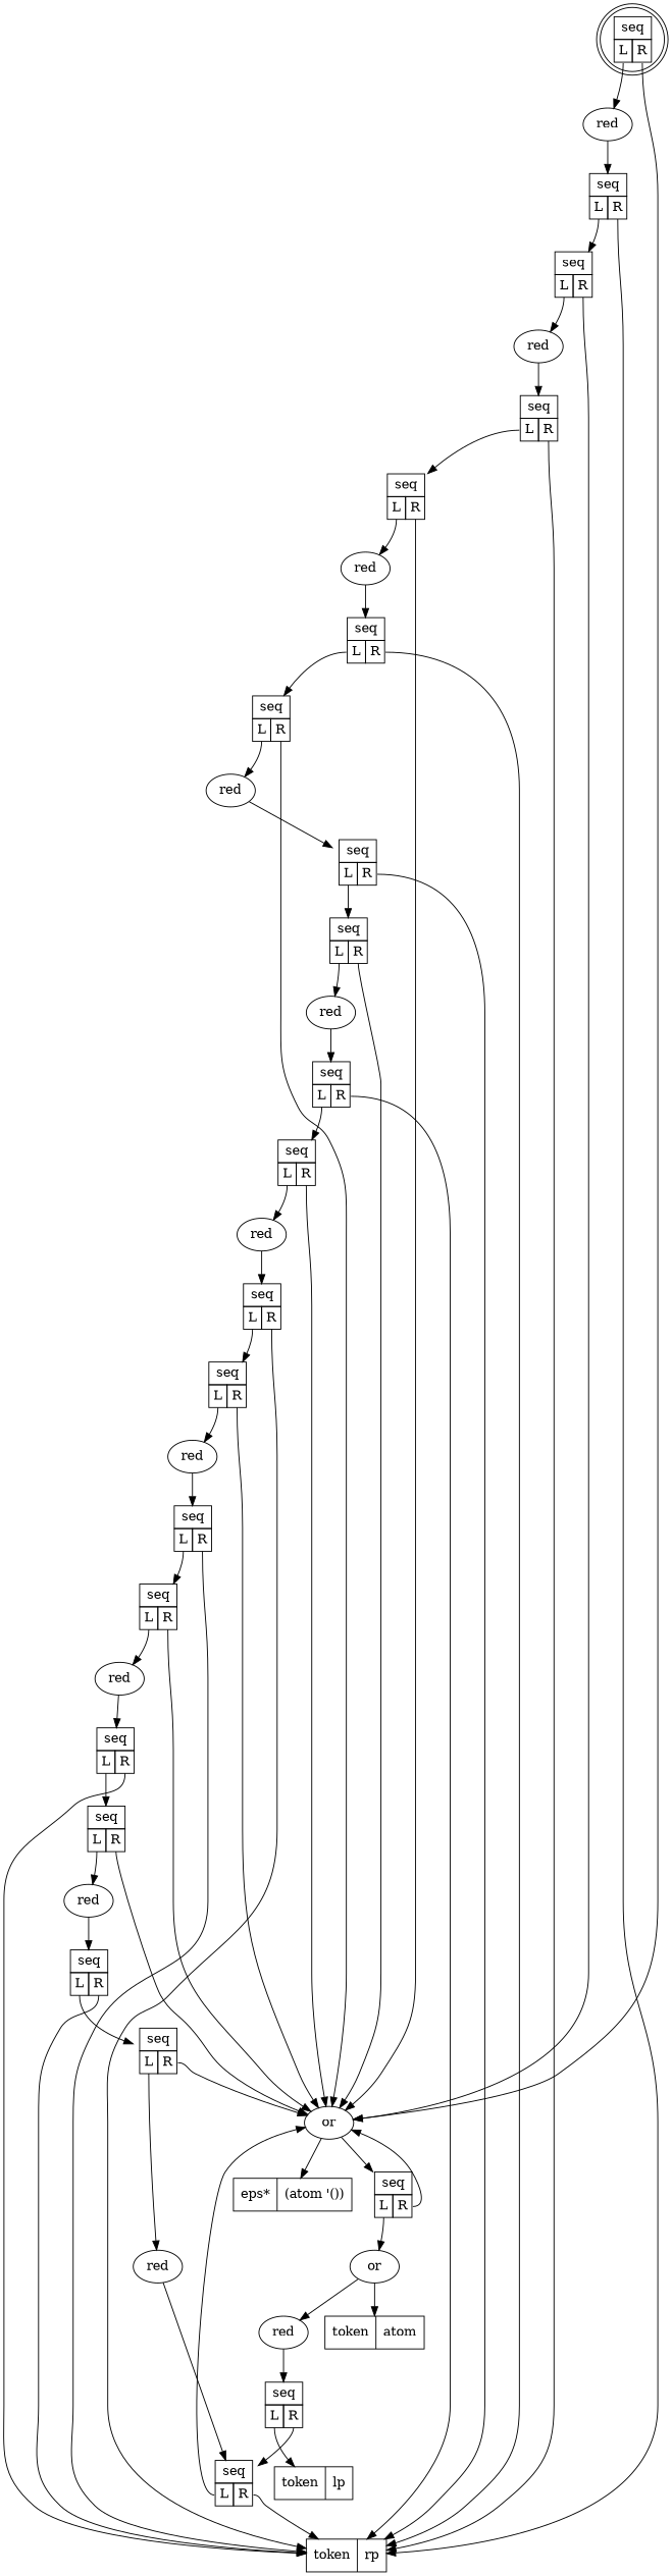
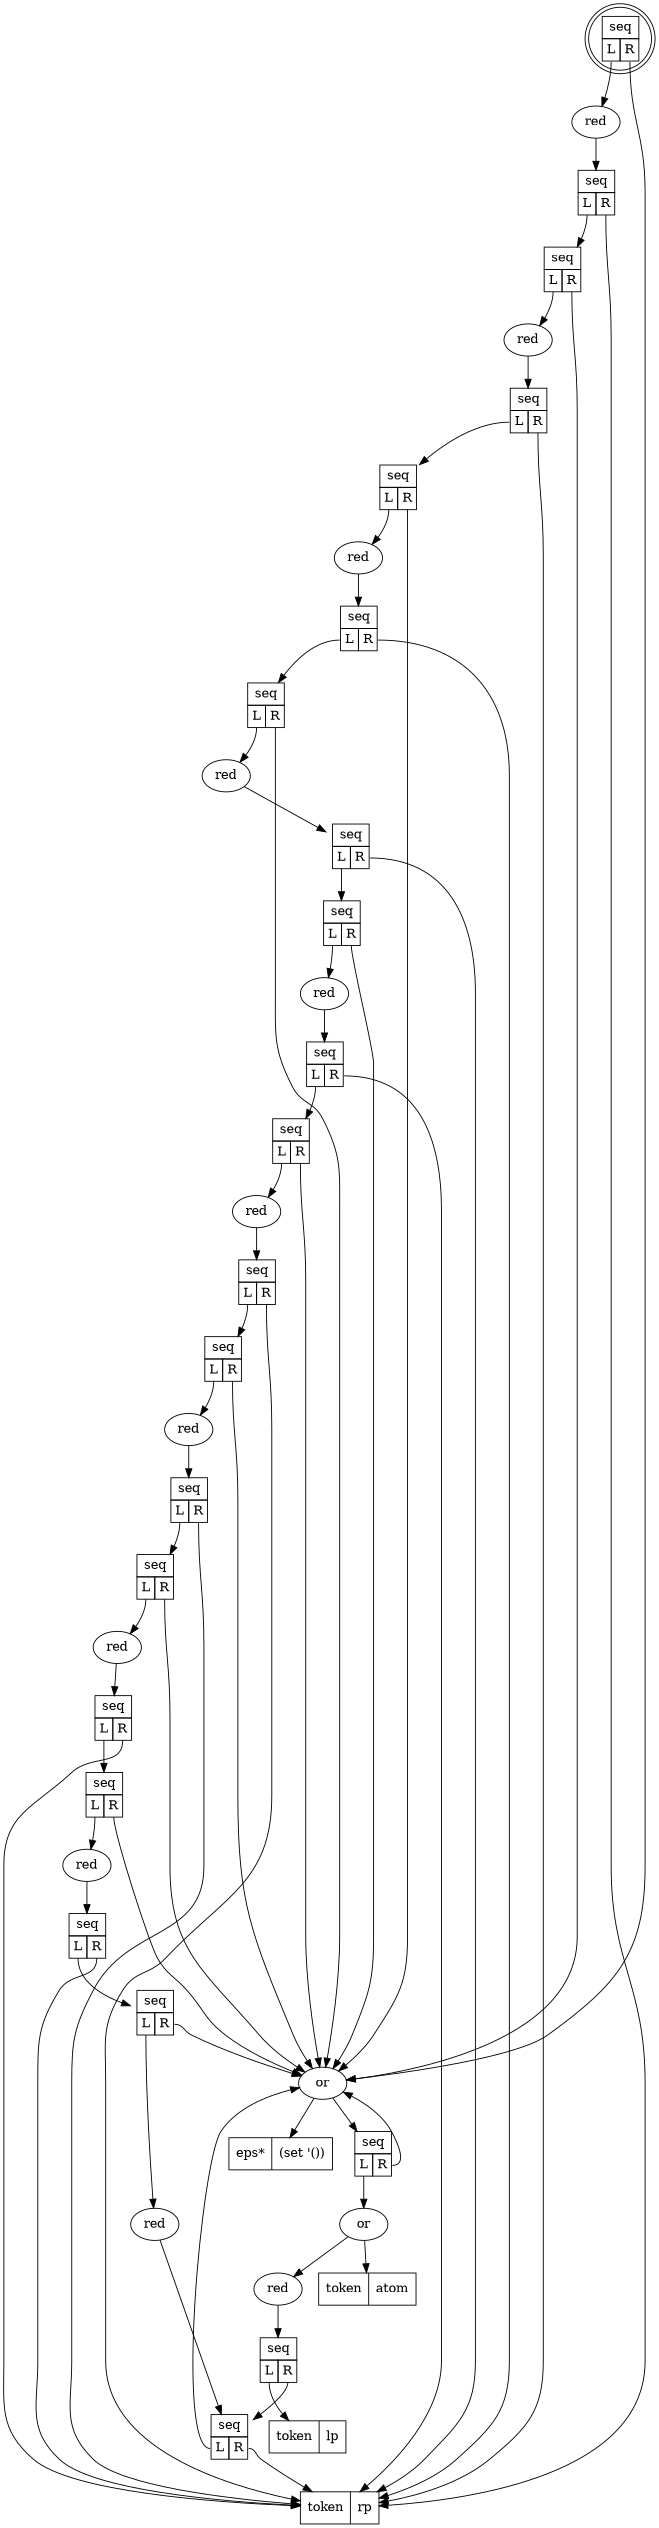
  digraph {
    node [margin=0 shape=none]
    edge [tailport=L]
    n1 [label=< <table border="0" cellborder="1" cellspacing="0" cellpadding="4"><tr><td colspan="2">seq</td></tr><tr><td port="L">L</td><td port="R">R</td></tr></table>> shape=doublecircle]
    n2 [label=red margin="" shape=""]
    n3 [label=or margin="" shape=""]
    n4 [label=< <table border="0" cellborder="1" cellspacing="0" cellpadding="4"><tr><td colspan="2">seq</td></tr><tr><td port="L">L</td><td port="R">R</td></tr></table>>]
    n5 [label=< <table border="0" cellborder="1" cellspacing="0" cellpadding="4"><tr><td colspan="2">seq</td></tr><tr><td port="L">L</td><td port="R">R</td></tr></table>>]
    n6 [label="token | rp" shape=record margin=""]
    n7 [label=red margin="" shape=""]
    n8 [label=< <table border="0" cellborder="1" cellspacing="0" cellpadding="4"><tr><td colspan="2">seq</td></tr><tr><td port="L">L</td><td port="R">R</td></tr></table>>]
    n9 [label=< <table border="0" cellborder="1" cellspacing="0" cellpadding="4"><tr><td colspan="2">seq</td></tr><tr><td port="L">L</td><td port="R">R</td></tr></table>>]
    n10 [label=red margin="" shape=""]
    n11 [label=< <table border="0" cellborder="1" cellspacing="0" cellpadding="4"><tr><td colspan="2">seq</td></tr><tr><td port="L">L</td><td port="R">R</td></tr></table>>]
    n12 [label=< <table border="0" cellborder="1" cellspacing="0" cellpadding="4"><tr><td colspan="2">seq</td></tr><tr><td port="L">L</td><td port="R">R</td></tr></table>>]
    n13 [label=red margin="" shape=""]
    n14 [label=< <table border="0" cellborder="1" cellspacing="0" cellpadding="4"><tr><td colspan="2">seq</td></tr><tr><td port="L">L</td><td port="R">R</td></tr></table>>]
    n15 [label=< <table border="0" cellborder="1" cellspacing="0" cellpadding="4"><tr><td colspan="2">seq</td></tr><tr><td port="L">L</td><td port="R">R</td></tr></table>>]
    n16 [label=red margin="" shape=""]
    n17 [label=< <table border="0" cellborder="1" cellspacing="0" cellpadding="4"><tr><td colspan="2">seq</td></tr><tr><td port="L">L</td><td port="R">R</td></tr></table>>]
    n18 [label=< <table border="0" cellborder="1" cellspacing="0" cellpadding="4"><tr><td colspan="2">seq</td></tr><tr><td port="L">L</td><td port="R">R</td></tr></table>>]
    n19 [label=red margin="" shape=""]
    n20 [label=< <table border="0" cellborder="1" cellspacing="0" cellpadding="4"><tr><td colspan="2">seq</td></tr><tr><td port="L">L</td><td port="R">R</td></tr></table>>]
    n21 [label=< <table border="0" cellborder="1" cellspacing="0" cellpadding="4"><tr><td colspan="2">seq</td></tr><tr><td port="L">L</td><td port="R">R</td></tr></table>>]
    n22 [label=red margin="" shape=""]
    n23 [label=< <table border="0" cellborder="1" cellspacing="0" cellpadding="4"><tr><td colspan="2">seq</td></tr><tr><td port="L">L</td><td port="R">R</td></tr></table>>]
    n24 [label=< <table border="0" cellborder="1" cellspacing="0" cellpadding="4"><tr><td colspan="2">seq</td></tr><tr><td port="L">L</td><td port="R">R</td></tr></table>>]
    n25 [label=red margin="" shape=""]
    n26 [label=< <table border="0" cellborder="1" cellspacing="0" cellpadding="4"><tr><td colspan="2">seq</td></tr><tr><td port="L">L</td><td port="R">R</td></tr></table>>]
    n27 [label=< <table border="0" cellborder="1" cellspacing="0" cellpadding="4"><tr><td colspan="2">seq</td></tr><tr><td port="L">L</td><td port="R">R</td></tr></table>>]
    n28 [label=red margin="" shape=""]
    n29 [label=< <table border="0" cellborder="1" cellspacing="0" cellpadding="4"><tr><td colspan="2">seq</td></tr><tr><td port="L">L</td><td port="R">R</td></tr></table>>]
    n30 [label=< <table border="0" cellborder="1" cellspacing="0" cellpadding="4"><tr><td colspan="2">seq</td></tr><tr><td port="L">L</td><td port="R">R</td></tr></table>>]
    n31 [label=red margin="" shape=""]
    n32 [label=< <table border="0" cellborder="1" cellspacing="0" cellpadding="4"><tr><td colspan="2">seq</td></tr><tr><td port="L">L</td><td port="R">R</td></tr></table>>]
    n33 [label=< <table border="0" cellborder="1" cellspacing="0" cellpadding="4"><tr><td colspan="2">seq</td></tr><tr><td port="L">L</td><td port="R">R</td></tr></table>>]
-   n34 [label="eps* | (atom '())" shape=record margin=""]
+   n34 [label="eps* | (set '())" shape=record margin=""]
    n35 [label=or margin="" shape=""]
    n36 [label=red margin="" shape=""]
    n37 [label="token | atom" shape=record margin=""]
    n38 [label=< <table border="0" cellborder="1" cellspacing="0" cellpadding="4"><tr><td colspan="2">seq</td></tr><tr><td port="L">L</td><td port="R">R</td></tr></table>>]
    n39 [label="token | lp" shape=record margin=""]
    n1 -> n2
    n1 -> n3 [tailport=R]
    n2 -> n4 [tailport=""]
    n3 -> n33 [tailport=""]
    n3 -> n34 [tailport=""]
    n4 -> n5
    n4 -> n6 [tailport=R]
    n5 -> n3 [tailport=R]
    n5 -> n7
    n7 -> n8 [tailport=""]
    n8 -> n6 [tailport=R]
    n8 -> n9
    n9 -> n3 [tailport=R]
    n9 -> n10
    n10 -> n11 [tailport=""]
    n11 -> n6 [tailport=R]
    n11 -> n12
    n12 -> n3 [tailport=R]
    n12 -> n13
    n13 -> n14 [tailport=""]
    n14 -> n6 [tailport=R]
    n14 -> n15
    n15 -> n3 [tailport=R]
    n15 -> n16
    n16 -> n17 [tailport=""]
    n17 -> n6 [tailport=R]
    n17 -> n18
    n18 -> n3 [tailport=R]
    n18 -> n19
    n19 -> n20 [tailport=""]
    n20 -> n6 [tailport=R]
    n20 -> n21
    n21 -> n3 [tailport=R]
    n21 -> n22
    n22 -> n23 [tailport=""]
    n23 -> n6 [tailport=R]
    n23 -> n24
    n24 -> n3 [tailport=R]
    n24 -> n25
    n25 -> n26 [tailport=""]
    n26 -> n6 [tailport=R]
    n26 -> n27
    n27 -> n3 [tailport=R]
    n27 -> n28
    n28 -> n29 [tailport=""]
    n29 -> n6 [tailport=R]
    n29 -> n30
    n30 -> n3 [tailport=R]
    n30 -> n31
    n31 -> n32 [tailport=""]
    n32 -> n3
    n32 -> n6 [tailport=R]
    n33 -> n3 [tailport=R]
    n33 -> n35
    n35 -> n36 [tailport=""]
    n35 -> n37 [tailport=""]
    n36 -> n38 [tailport=""]
    n38 -> n32 [tailport=R]
    n38 -> n39
  }
